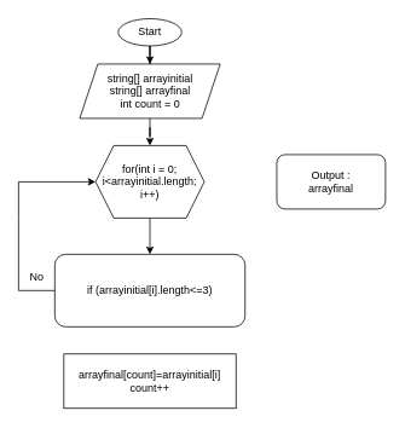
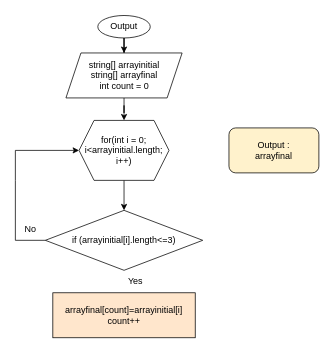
  <mxCell id="0" />
  <mxCell id="1" parent="0" />
  <mxCell id="2" value="" style="edgeStyle=orthogonalEdgeStyle;rounded=0;orthogonalLoop=1;jettySize=auto;html=1;" edge="1" parent="1" source="3" target="5"><mxGeometry relative="1" as="geometry" /></mxCell>
- <mxCell id="3" value="Start" style="ellipse;whiteSpace=wrap;html=1;" vertex="1" parent="1"><mxGeometry x="130" y="20" width="70" height="30" as="geometry" /></mxCell>
+ <mxCell id="3" value="Output" style="ellipse;whiteSpace=wrap;html=1;" vertex="1" parent="1"><mxGeometry x="130" y="20" width="70" height="30" as="geometry" /></mxCell>
  <mxCell id="4" value="" style="edgeStyle=orthogonalEdgeStyle;rounded=0;orthogonalLoop=1;jettySize=auto;html=1;" edge="1" parent="1" source="5" target="7"><mxGeometry relative="1" as="geometry" /></mxCell>
  <mxCell id="5" value="string[] arrayinitial&lt;br&gt;string[] arrayfinal&lt;br&gt;int count = 0" style="shape=parallelogram;perimeter=parallelogramPerimeter;whiteSpace=wrap;html=1;fixedSize=1;" vertex="1" parent="1"><mxGeometry x="87.5" y="70" width="155" height="60" as="geometry" /></mxCell>
  <mxCell id="6" value="" style="edgeStyle=orthogonalEdgeStyle;rounded=0;orthogonalLoop=1;jettySize=auto;html=1;" edge="1" parent="1" source="7" target="8"><mxGeometry relative="1" as="geometry" /></mxCell>
  <mxCell id="7" value="for(int i = 0; i&amp;lt;arrayinitial.length; i++)" style="shape=hexagon;perimeter=hexagonPerimeter2;whiteSpace=wrap;html=1;fixedSize=1;" vertex="1" parent="1"><mxGeometry x="105" y="160" width="120" height="80" as="geometry" /></mxCell>
- <mxCell id="8" value="if (arrayinitial[i].length&amp;lt;=3)" style="whiteSpace=wrap;html=1;rounded=1;" vertex="1" parent="1"><mxGeometry x="60" y="280" width="210" height="80" as="geometry" /></mxCell>
+ <mxCell id="8" value="if (arrayinitial[i].length&amp;lt;=3)" style="rhombus;whiteSpace=wrap;html=1;" vertex="1" parent="1"><mxGeometry x="60" y="280" width="210" height="80" as="geometry" /></mxCell>
  <mxCell id="9" value="" style="endArrow=classic;html=1;rounded=0;exitX=0;exitY=0.5;exitDx=0;exitDy=0;entryX=0;entryY=0.5;entryDx=0;entryDy=0;" edge="1" parent="1" source="8" target="7"><mxGeometry width="50" height="50" relative="1" as="geometry"><mxPoint x="170" y="260" as="sourcePoint" /><mxPoint x="220" y="210" as="targetPoint" /><Array as="points"><mxPoint x="20" y="320" /><mxPoint x="20" y="240" /><mxPoint x="20" y="200" /></Array></mxGeometry></mxCell>
  <mxCell id="10" value="No" style="text;html=1;align=center;verticalAlign=middle;resizable=0;points=[];autosize=1;strokeColor=none;fillColor=none;" vertex="1" parent="1"><mxGeometry x="20" y="290" width="40" height="30" as="geometry" /></mxCell>
- <mxCell id="11" value="arrayfinal[count]=arrayinitial[i]&lt;br&gt;count++" style="whiteSpace=wrap;html=1;" vertex="1" parent="1"><mxGeometry x="70" y="390" width="190" height="60" as="geometry" /></mxCell>
- <mxCell id="13" value="Output :&lt;br&gt;arrayfinal" style="rounded=1;whiteSpace=wrap;html=1;" vertex="1" parent="1"><mxGeometry x="305" y="170" width="120" height="60" as="geometry" /></mxCell>
+ <mxCell id="11" value="arrayfinal[count]=arrayinitial[i]&lt;br&gt;count++" style="whiteSpace=wrap;html=1;fillColor=#ffe6cc;" vertex="1" parent="1"><mxGeometry x="70" y="390" width="190" height="60" as="geometry" /></mxCell>
+ <mxCell id="12" value="Yes" style="text;html=1;align=center;verticalAlign=middle;resizable=0;points=[];autosize=1;strokeColor=none;fillColor=none;" vertex="1" parent="1"><mxGeometry x="160" y="360" width="40" height="30" as="geometry" /></mxCell>
+ <mxCell id="13" value="Output :&lt;br&gt;arrayfinal" style="rounded=1;whiteSpace=wrap;html=1;fillColor=#fff2cc;" vertex="1" parent="1"><mxGeometry x="305" y="170" width="120" height="60" as="geometry" /></mxCell>
